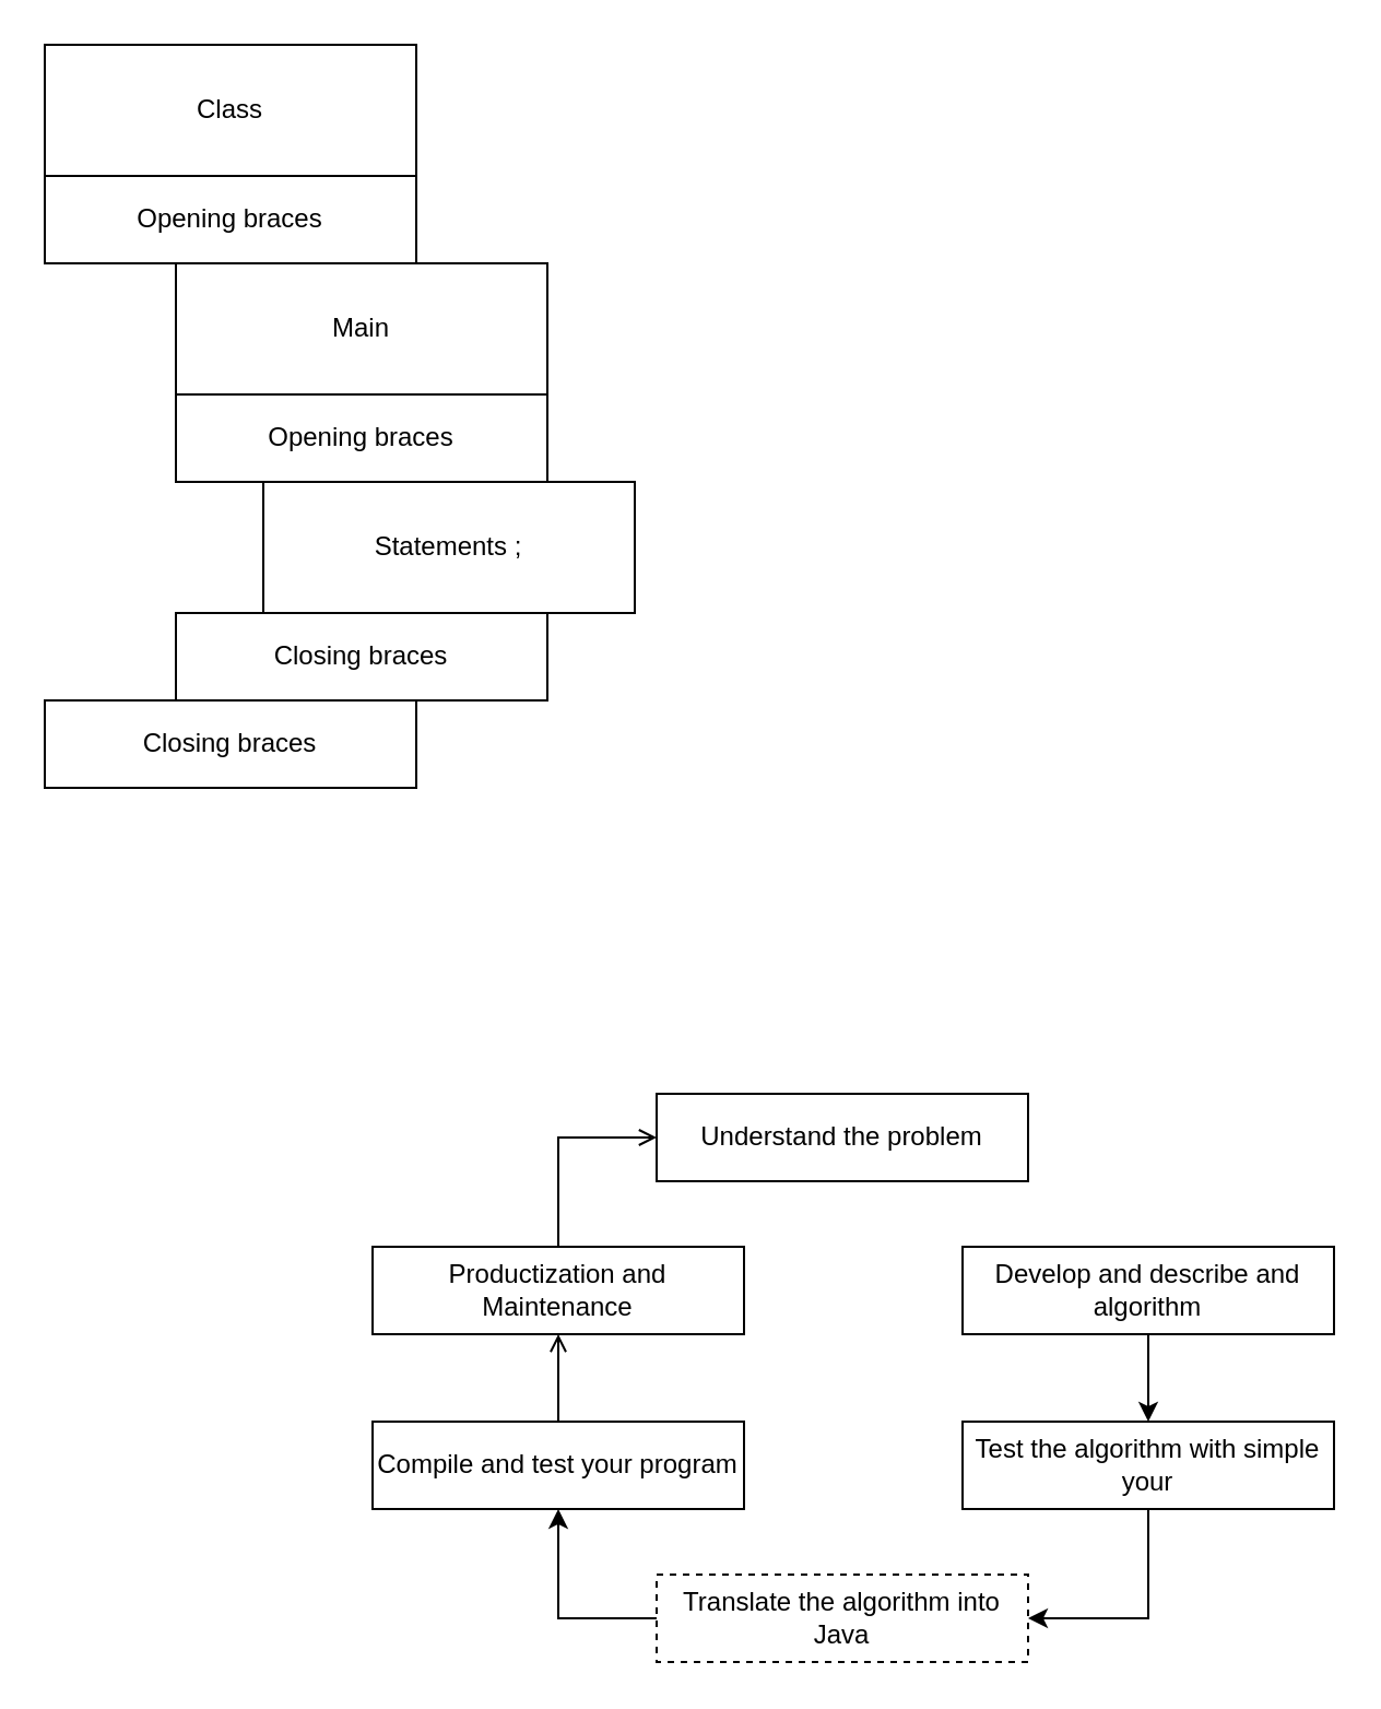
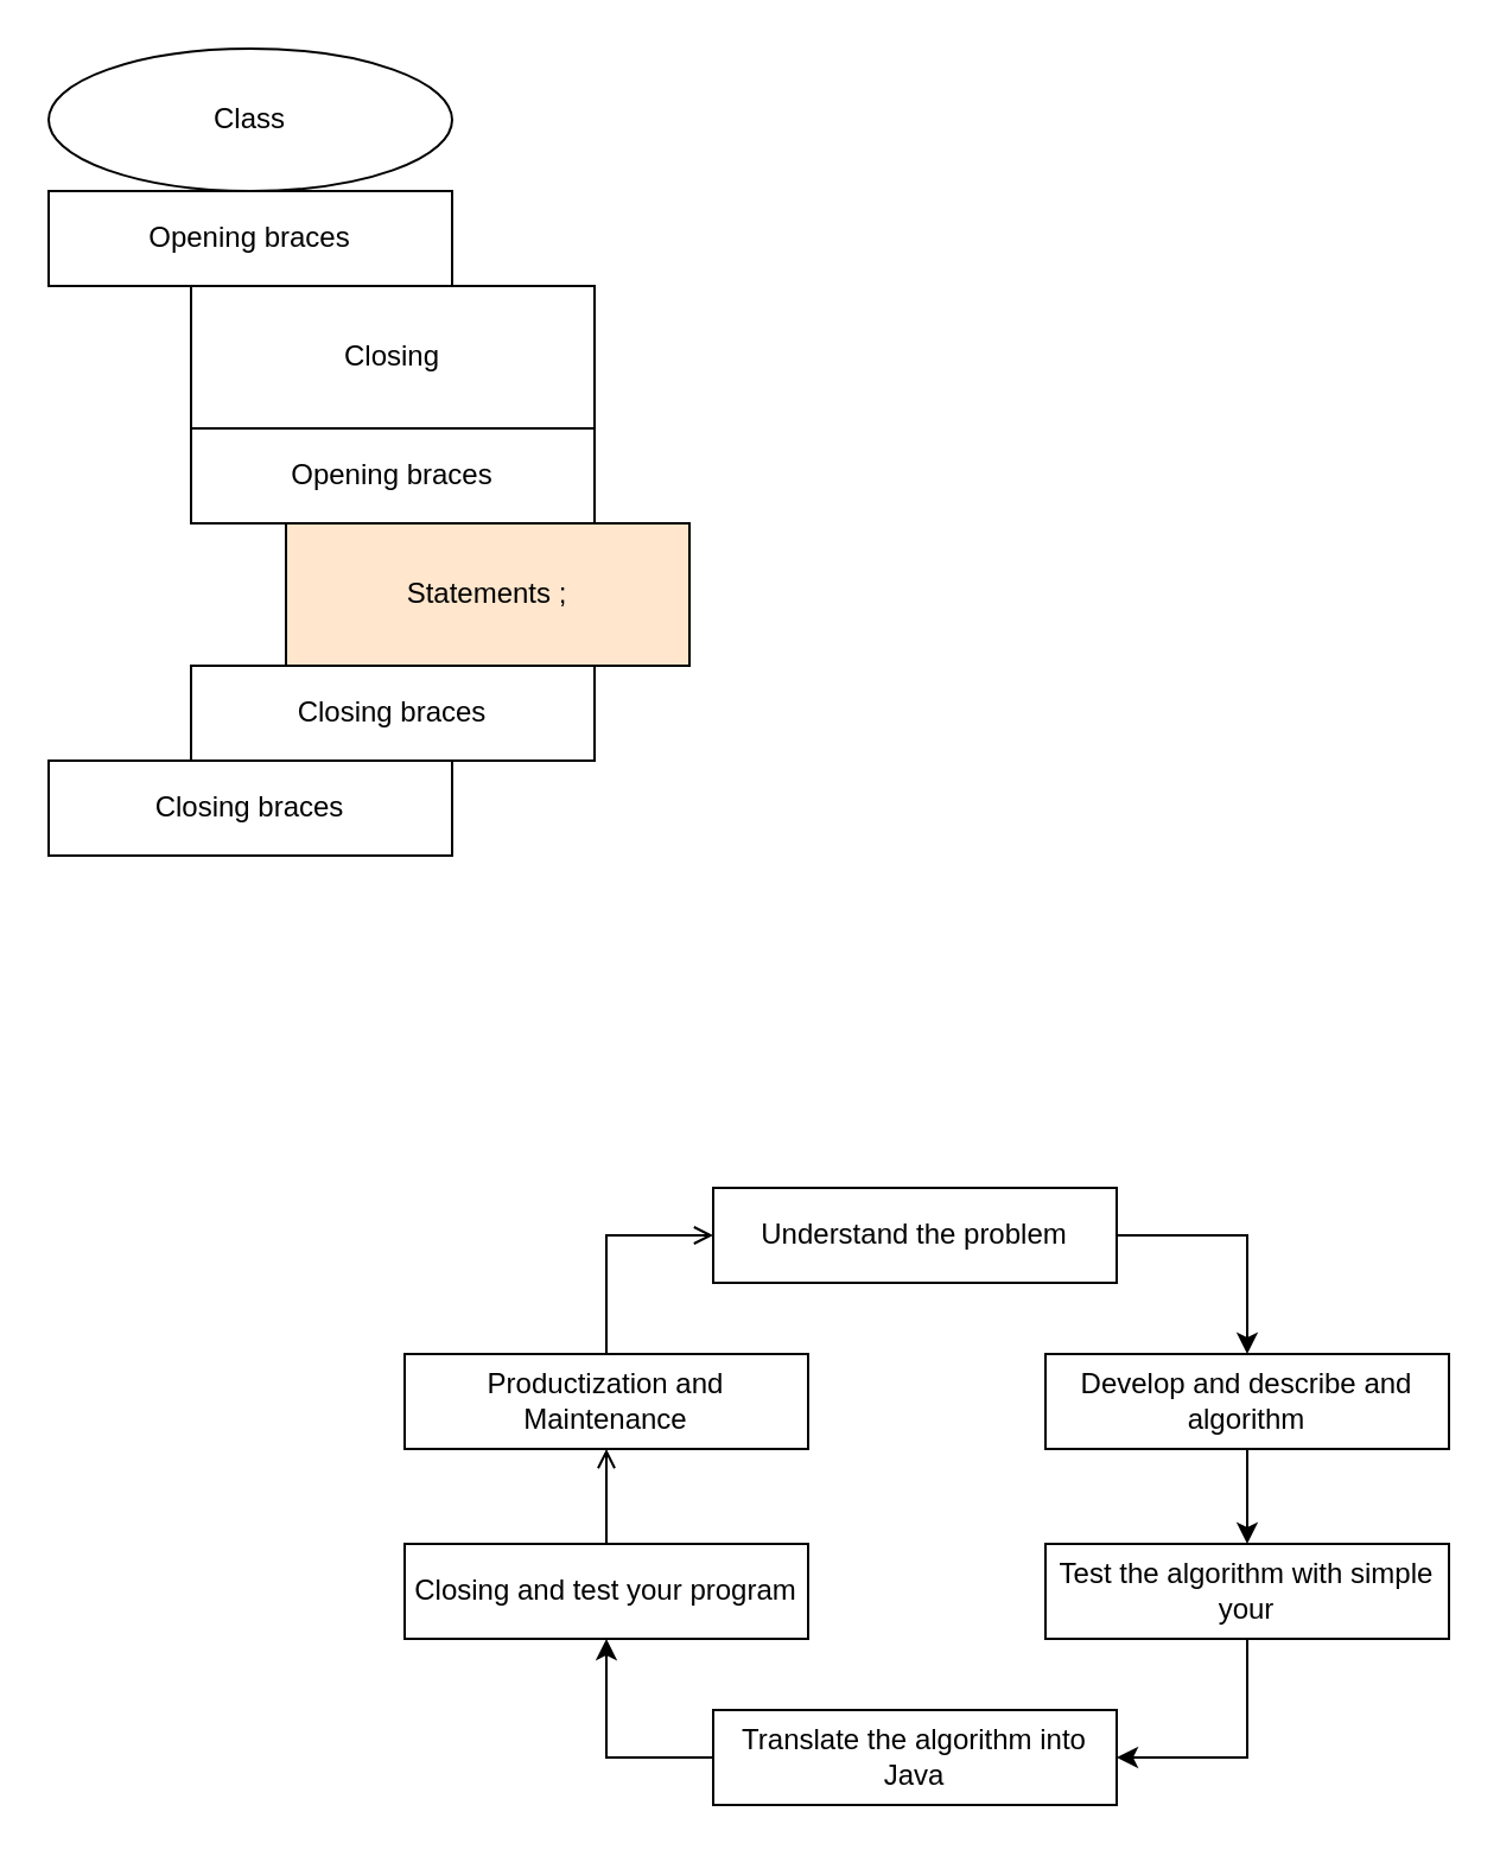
  <mxCell id="0" />
  <mxCell id="1" parent="0" />
- <mxCell id="2" value="Class" style="rounded=0;whiteSpace=wrap;html=1;" vertex="1" parent="1"><mxGeometry x="20" y="20" width="170" height="60" as="geometry" /></mxCell>
+ <mxCell id="2" value="Class" style="ellipse;whiteSpace=wrap;html=1;" vertex="1" parent="1"><mxGeometry x="20" y="20" width="170" height="60" as="geometry" /></mxCell>
  <mxCell id="3" value="Opening braces" style="rounded=0;whiteSpace=wrap;html=1;" vertex="1" parent="1"><mxGeometry x="20" y="80" width="170" height="40" as="geometry" /></mxCell>
- <mxCell id="4" value="Main" style="rounded=0;whiteSpace=wrap;html=1;" vertex="1" parent="1"><mxGeometry x="80" y="120" width="170" height="60" as="geometry" /></mxCell>
+ <mxCell id="4" value="Closing" style="rounded=0;whiteSpace=wrap;html=1;" vertex="1" parent="1"><mxGeometry x="80" y="120" width="170" height="60" as="geometry" /></mxCell>
  <mxCell id="5" value="Opening braces" style="rounded=0;whiteSpace=wrap;html=1;" vertex="1" parent="1"><mxGeometry x="80" y="180" width="170" height="40" as="geometry" /></mxCell>
- <mxCell id="6" value="Statements ;" style="rounded=0;whiteSpace=wrap;html=1;" vertex="1" parent="1"><mxGeometry x="120" y="220" width="170" height="60" as="geometry" /></mxCell>
+ <mxCell id="6" value="Statements ;" style="rounded=0;whiteSpace=wrap;html=1;fillColor=#ffe6cc;" vertex="1" parent="1"><mxGeometry x="120" y="220" width="170" height="60" as="geometry" /></mxCell>
  <mxCell id="7" value="Closing braces" style="rounded=0;whiteSpace=wrap;html=1;" vertex="1" parent="1"><mxGeometry x="80" y="280" width="170" height="40" as="geometry" /></mxCell>
  <mxCell id="8" value="Closing braces" style="rounded=0;whiteSpace=wrap;html=1;" vertex="1" parent="1"><mxGeometry x="20" y="320" width="170" height="40" as="geometry" /></mxCell>
+ <mxCell id="9" style="edgeStyle=orthogonalEdgeStyle;rounded=0;orthogonalLoop=1;jettySize=auto;html=1;entryX=0.5;entryY=0;entryDx=0;entryDy=0;exitX=1;exitY=0.5;exitDx=0;exitDy=0;" edge="1" parent="1" source="10" target="12"><mxGeometry relative="1" as="geometry" /></mxCell>
  <mxCell id="10" value="Understand the problem" style="rounded=0;whiteSpace=wrap;html=1;" vertex="1" parent="1"><mxGeometry x="300" y="500" width="170" height="40" as="geometry" /></mxCell>
  <mxCell id="11" style="edgeStyle=orthogonalEdgeStyle;rounded=0;orthogonalLoop=1;jettySize=auto;html=1;exitX=0.5;exitY=1;exitDx=0;exitDy=0;entryX=0.5;entryY=0;entryDx=0;entryDy=0;" edge="1" parent="1" source="12" target="14"><mxGeometry relative="1" as="geometry" /></mxCell>
  <mxCell id="12" value="Develop and describe and algorithm" style="rounded=0;whiteSpace=wrap;html=1;" vertex="1" parent="1"><mxGeometry x="440" y="570" width="170" height="40" as="geometry" /></mxCell>
  <mxCell id="13" style="edgeStyle=orthogonalEdgeStyle;rounded=0;orthogonalLoop=1;jettySize=auto;html=1;exitX=0.5;exitY=1;exitDx=0;exitDy=0;entryX=1;entryY=0.5;entryDx=0;entryDy=0;" edge="1" parent="1" source="14" target="16"><mxGeometry relative="1" as="geometry" /></mxCell>
  <mxCell id="14" value="Test the algorithm with simple your" style="rounded=0;whiteSpace=wrap;html=1;" vertex="1" parent="1"><mxGeometry x="440" y="650" width="170" height="40" as="geometry" /></mxCell>
  <mxCell id="15" style="edgeStyle=orthogonalEdgeStyle;rounded=0;orthogonalLoop=1;jettySize=auto;html=1;exitX=0;exitY=0.5;exitDx=0;exitDy=0;entryX=0.5;entryY=1;entryDx=0;entryDy=0;" edge="1" parent="1" source="16" target="18"><mxGeometry relative="1" as="geometry" /></mxCell>
- <mxCell id="16" value="Translate the algorithm into Java" style="rounded=0;whiteSpace=wrap;html=1;dashed=1;" vertex="1" parent="1"><mxGeometry x="300" y="720" width="170" height="40" as="geometry" /></mxCell>
+ <mxCell id="16" value="Translate the algorithm into Java" style="rounded=0;whiteSpace=wrap;html=1;" vertex="1" parent="1"><mxGeometry x="300" y="720" width="170" height="40" as="geometry" /></mxCell>
  <mxCell id="17" style="edgeStyle=orthogonalEdgeStyle;rounded=0;orthogonalLoop=1;jettySize=auto;html=1;exitX=0.5;exitY=0;exitDx=0;exitDy=0;entryX=0.5;entryY=1;entryDx=0;entryDy=0;endArrow=open;" edge="1" parent="1" source="18" target="20"><mxGeometry relative="1" as="geometry" /></mxCell>
- <mxCell id="18" value="Compile and test your program" style="rounded=0;whiteSpace=wrap;html=1;" vertex="1" parent="1"><mxGeometry x="170" y="650" width="170" height="40" as="geometry" /></mxCell>
+ <mxCell id="18" value="Closing and test your program" style="rounded=0;whiteSpace=wrap;html=1;" vertex="1" parent="1"><mxGeometry x="170" y="650" width="170" height="40" as="geometry" /></mxCell>
  <mxCell id="19" style="edgeStyle=orthogonalEdgeStyle;rounded=0;orthogonalLoop=1;jettySize=auto;html=1;exitX=0.5;exitY=0;exitDx=0;exitDy=0;entryX=0;entryY=0.5;entryDx=0;entryDy=0;endArrow=open;" edge="1" parent="1" source="20" target="10"><mxGeometry relative="1" as="geometry" /></mxCell>
  <mxCell id="20" value="Productization and Maintenance" style="rounded=0;whiteSpace=wrap;html=1;" vertex="1" parent="1"><mxGeometry x="170" y="570" width="170" height="40" as="geometry" /></mxCell>
